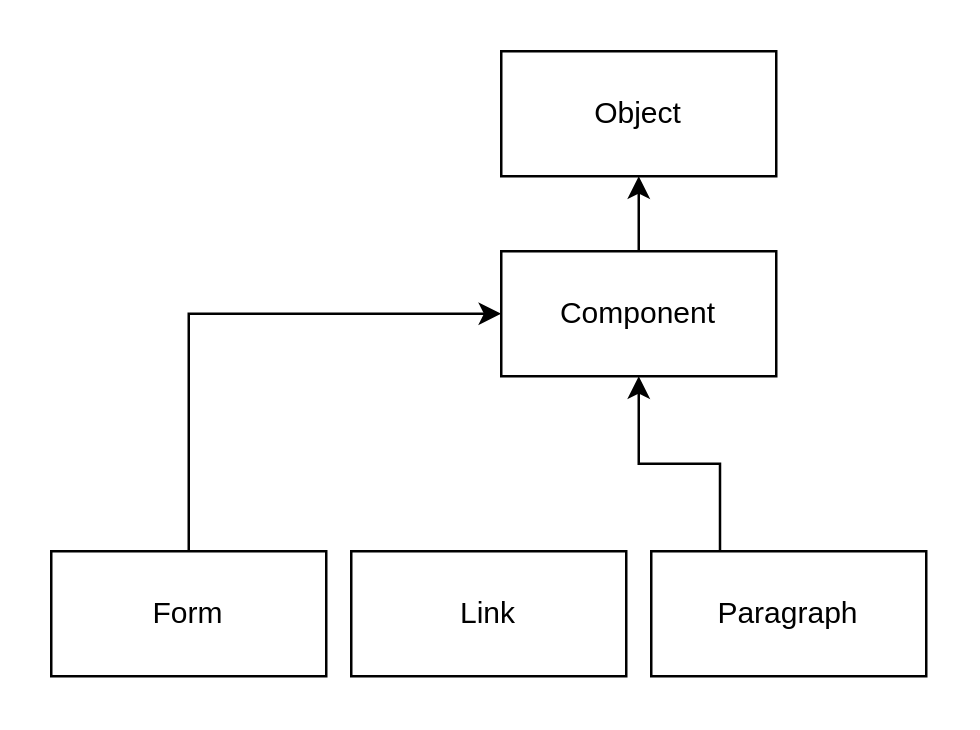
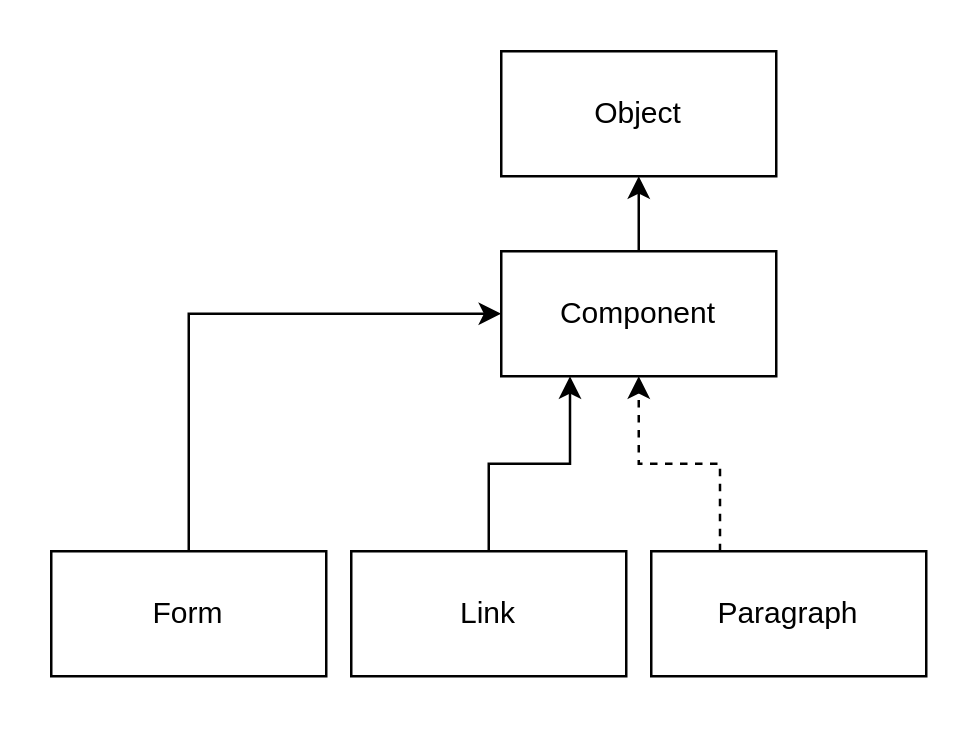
  <mxCell id="0" />
  <mxCell id="1" parent="0" />
  <mxCell id="2" value="Object" style="html=1;whiteSpace=wrap;" vertex="1" parent="1"><mxGeometry x="200" y="20" width="110" height="50" as="geometry" /></mxCell>
  <mxCell id="3" style="edgeStyle=orthogonalEdgeStyle;rounded=0;orthogonalLoop=1;jettySize=auto;html=1;entryX=0.5;entryY=1;entryDx=0;entryDy=0;" edge="1" parent="1" source="4" target="2"><mxGeometry relative="1" as="geometry" /></mxCell>
  <mxCell id="4" value="Component" style="html=1;whiteSpace=wrap;" vertex="1" parent="1"><mxGeometry x="200" y="100" width="110" height="50" as="geometry" /></mxCell>
  <mxCell id="5" style="edgeStyle=orthogonalEdgeStyle;rounded=0;orthogonalLoop=1;jettySize=auto;html=1;entryX=0;entryY=0.5;entryDx=0;entryDy=0;exitX=0.5;exitY=0;exitDx=0;exitDy=0;" edge="1" parent="1" source="6" target="4"><mxGeometry relative="1" as="geometry" /></mxCell>
  <mxCell id="6" value="Form" style="html=1;whiteSpace=wrap;" vertex="1" parent="1"><mxGeometry x="20" y="220" width="110" height="50" as="geometry" /></mxCell>
+ <mxCell id="7" style="edgeStyle=orthogonalEdgeStyle;rounded=0;orthogonalLoop=1;jettySize=auto;html=1;exitX=0.5;exitY=0;exitDx=0;exitDy=0;entryX=0.25;entryY=1;entryDx=0;entryDy=0;" edge="1" parent="1" source="8" target="4"><mxGeometry relative="1" as="geometry" /></mxCell>
  <mxCell id="8" value="Link" style="html=1;whiteSpace=wrap;" vertex="1" parent="1"><mxGeometry x="140" y="220" width="110" height="50" as="geometry" /></mxCell>
- <mxCell id="9" style="edgeStyle=orthogonalEdgeStyle;rounded=0;orthogonalLoop=1;jettySize=auto;html=1;exitX=0.25;exitY=0;exitDx=0;exitDy=0;entryX=0.5;entryY=1;entryDx=0;entryDy=0;" edge="1" parent="1" source="10" target="4"><mxGeometry relative="1" as="geometry" /></mxCell>
+ <mxCell id="9" style="edgeStyle=orthogonalEdgeStyle;rounded=0;orthogonalLoop=1;jettySize=auto;html=1;exitX=0.25;exitY=0;exitDx=0;exitDy=0;entryX=0.5;entryY=1;entryDx=0;entryDy=0;dashed=1;" edge="1" parent="1" source="10" target="4"><mxGeometry relative="1" as="geometry" /></mxCell>
  <mxCell id="10" value="Paragraph" style="html=1;whiteSpace=wrap;" vertex="1" parent="1"><mxGeometry x="260" y="220" width="110" height="50" as="geometry" /></mxCell>
